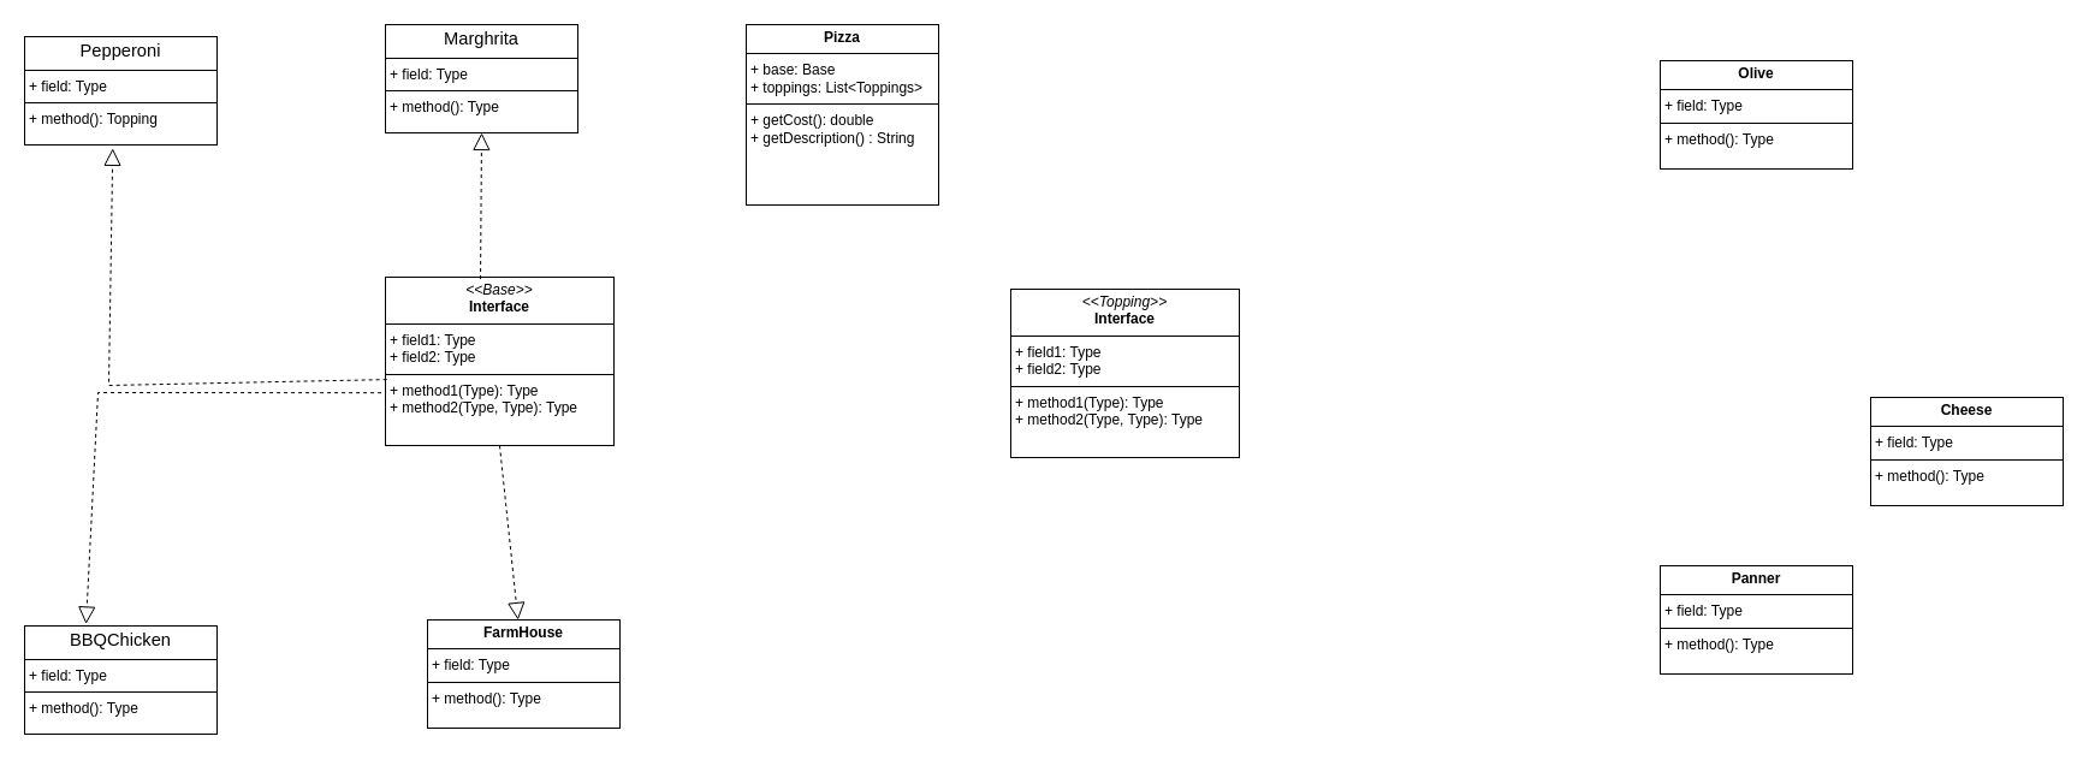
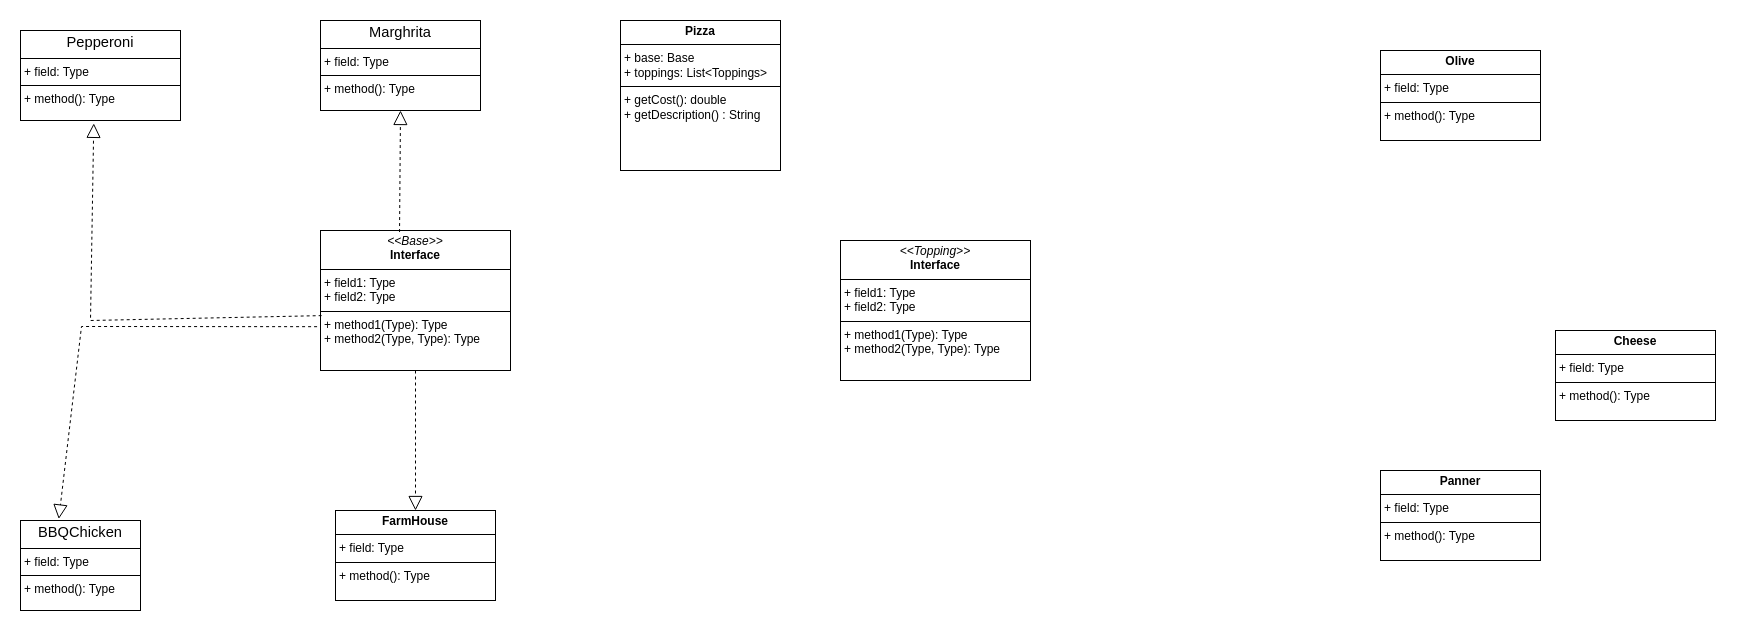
  <mxCell id="0" />
  <mxCell id="1" parent="0" />
  <mxCell id="2" value="&lt;p style=&quot;margin:0px;margin-top:4px;text-align:center;&quot;&gt;&lt;b&gt;Pizza&lt;/b&gt;&lt;/p&gt;&lt;hr size=&quot;1&quot; style=&quot;border-style:solid;&quot;&gt;&lt;p style=&quot;margin:0px;margin-left:4px;&quot;&gt;+ base: Base&lt;/p&gt;&lt;p style=&quot;margin:0px;margin-left:4px;&quot;&gt;+ toppings: List&amp;lt;Toppings&amp;gt;&lt;/p&gt;&lt;hr size=&quot;1&quot; style=&quot;border-style:solid;&quot;&gt;&lt;p style=&quot;margin:0px;margin-left:4px;&quot;&gt;+ getCost(): double&lt;/p&gt;&lt;p style=&quot;margin:0px;margin-left:4px;&quot;&gt;+ getDescription() : String&lt;/p&gt;" style="verticalAlign=top;align=left;overflow=fill;html=1;whiteSpace=wrap;" vertex="1" parent="1"><mxGeometry x="620" y="20" width="160" height="150" as="geometry" /></mxCell>
  <mxCell id="3" value="&lt;p style=&quot;margin:0px;margin-top:4px;text-align:center;&quot;&gt;&lt;i&gt;&amp;lt;&amp;lt;Base&amp;gt;&amp;gt;&lt;/i&gt;&lt;br&gt;&lt;b&gt;Interface&lt;/b&gt;&lt;/p&gt;&lt;hr size=&quot;1&quot; style=&quot;border-style:solid;&quot;&gt;&lt;p style=&quot;margin:0px;margin-left:4px;&quot;&gt;+ field1: Type&lt;br&gt;+ field2: Type&lt;/p&gt;&lt;hr size=&quot;1&quot; style=&quot;border-style:solid;&quot;&gt;&lt;p style=&quot;margin:0px;margin-left:4px;&quot;&gt;+ method1(Type): Type&lt;br&gt;+ method2(Type, Type): Type&lt;/p&gt;" style="verticalAlign=top;align=left;overflow=fill;html=1;whiteSpace=wrap;" vertex="1" parent="1"><mxGeometry y="230" width="190" height="140" as="geometry" x="320" /></mxCell>
  <mxCell id="4" value="&lt;p style=&quot;margin:0px;margin-top:4px;text-align:center;&quot;&gt;&lt;i&gt;&amp;lt;&amp;lt;Topping&amp;gt;&amp;gt;&lt;/i&gt;&lt;br&gt;&lt;b&gt;Interface&lt;/b&gt;&lt;/p&gt;&lt;hr size=&quot;1&quot; style=&quot;border-style:solid;&quot;&gt;&lt;p style=&quot;margin:0px;margin-left:4px;&quot;&gt;+ field1: Type&lt;br&gt;+ field2: Type&lt;/p&gt;&lt;hr size=&quot;1&quot; style=&quot;border-style:solid;&quot;&gt;&lt;p style=&quot;margin:0px;margin-left:4px;&quot;&gt;+ method1(Type): Type&lt;br&gt;+ method2(Type, Type): Type&lt;/p&gt;" style="verticalAlign=top;align=left;overflow=fill;html=1;whiteSpace=wrap;" vertex="1" parent="1"><mxGeometry x="840" y="240" width="190" height="140" as="geometry" /></mxCell>
- <mxCell id="5" value="&lt;p style=&quot;margin:0px;margin-top:4px;text-align:center;&quot;&gt;&lt;b&gt;FarmHouse&lt;/b&gt;&lt;/p&gt;&lt;hr size=&quot;1&quot; style=&quot;border-style:solid;&quot;&gt;&lt;p style=&quot;margin:0px;margin-left:4px;&quot;&gt;+ field: Type&lt;/p&gt;&lt;hr size=&quot;1&quot; style=&quot;border-style:solid;&quot;&gt;&lt;p style=&quot;margin:0px;margin-left:4px;&quot;&gt;+ method(): Type&lt;/p&gt;" style="verticalAlign=top;align=left;overflow=fill;html=1;whiteSpace=wrap;" vertex="1" parent="1"><mxGeometry x="355" y="515" width="160" height="90" as="geometry" /></mxCell>
+ <mxCell id="5" value="&lt;p style=&quot;margin:0px;margin-top:4px;text-align:center;&quot;&gt;&lt;b&gt;FarmHouse&lt;/b&gt;&lt;/p&gt;&lt;hr size=&quot;1&quot; style=&quot;border-style:solid;&quot;&gt;&lt;p style=&quot;margin:0px;margin-left:4px;&quot;&gt;+ field: Type&lt;/p&gt;&lt;hr size=&quot;1&quot; style=&quot;border-style:solid;&quot;&gt;&lt;p style=&quot;margin:0px;margin-left:4px;&quot;&gt;+ method(): Type&lt;/p&gt;" style="verticalAlign=top;align=left;overflow=fill;html=1;whiteSpace=wrap;" vertex="1" parent="1"><mxGeometry x="335" y="510" width="160" height="90" as="geometry" /></mxCell>
  <mxCell id="6" value="&lt;p style=&quot;margin:0px;margin-top:4px;text-align:center;&quot;&gt;&lt;font face=&quot;Arial, sans-serif&quot;&gt;&lt;span style=&quot;font-size: 14.667px; white-space-collapse: preserve;&quot;&gt;Marghrita&lt;/span&gt;&lt;/font&gt;&lt;/p&gt;&lt;hr size=&quot;1&quot; style=&quot;border-style:solid;&quot;&gt;&lt;p style=&quot;margin:0px;margin-left:4px;&quot;&gt;+ field: Type&lt;/p&gt;&lt;hr size=&quot;1&quot; style=&quot;border-style:solid;&quot;&gt;&lt;p style=&quot;margin:0px;margin-left:4px;&quot;&gt;+ method(): Type&lt;/p&gt;" style="verticalAlign=top;align=left;overflow=fill;html=1;whiteSpace=wrap;" vertex="1" parent="1"><mxGeometry y="20" width="160" height="90" as="geometry" x="320" /></mxCell>
- <mxCell id="7" value="&lt;p style=&quot;margin:0px;margin-top:4px;text-align:center;&quot;&gt;&lt;font face=&quot;Arial, sans-serif&quot;&gt;&lt;span style=&quot;font-size: 14.667px; white-space-collapse: preserve;&quot;&gt;Pepperoni&lt;/span&gt;&lt;/font&gt;&lt;/p&gt;&lt;hr size=&quot;1&quot; style=&quot;border-style:solid;&quot;&gt;&lt;p style=&quot;margin:0px;margin-left:4px;&quot;&gt;+ field: Type&lt;/p&gt;&lt;hr size=&quot;1&quot; style=&quot;border-style:solid;&quot;&gt;&lt;p style=&quot;margin:0px;margin-left:4px;&quot;&gt;+ method(): Topping&lt;/p&gt;" style="verticalAlign=top;align=left;overflow=fill;html=1;whiteSpace=wrap;" vertex="1" parent="1"><mxGeometry x="20" y="30" width="160" height="90" as="geometry" /></mxCell>
- <mxCell id="8" value="&lt;p style=&quot;margin:0px;margin-top:4px;text-align:center;&quot;&gt;&lt;font face=&quot;Arial, sans-serif&quot;&gt;&lt;span style=&quot;font-size: 14.667px; white-space-collapse: preserve;&quot;&gt;BBQChicken&lt;/span&gt;&lt;/font&gt;&lt;/p&gt;&lt;hr size=&quot;1&quot; style=&quot;border-style:solid;&quot;&gt;&lt;p style=&quot;margin:0px;margin-left:4px;&quot;&gt;+ field: Type&lt;/p&gt;&lt;hr size=&quot;1&quot; style=&quot;border-style:solid;&quot;&gt;&lt;p style=&quot;margin:0px;margin-left:4px;&quot;&gt;+ method(): Type&lt;/p&gt;" style="verticalAlign=top;align=left;overflow=fill;html=1;whiteSpace=wrap;" vertex="1" parent="1"><mxGeometry x="20" y="520" width="160" height="90" as="geometry" /></mxCell>
+ <mxCell id="7" value="&lt;p style=&quot;margin:0px;margin-top:4px;text-align:center;&quot;&gt;&lt;font face=&quot;Arial, sans-serif&quot;&gt;&lt;span style=&quot;font-size: 14.667px; white-space-collapse: preserve;&quot;&gt;Pepperoni&lt;/span&gt;&lt;/font&gt;&lt;/p&gt;&lt;hr size=&quot;1&quot; style=&quot;border-style:solid;&quot;&gt;&lt;p style=&quot;margin:0px;margin-left:4px;&quot;&gt;+ field: Type&lt;/p&gt;&lt;hr size=&quot;1&quot; style=&quot;border-style:solid;&quot;&gt;&lt;p style=&quot;margin:0px;margin-left:4px;&quot;&gt;+ method(): Type&lt;/p&gt;" style="verticalAlign=top;align=left;overflow=fill;html=1;whiteSpace=wrap;" vertex="1" parent="1"><mxGeometry x="20" y="30" width="160" height="90" as="geometry" /></mxCell>
+ <mxCell id="8" value="&lt;p style=&quot;margin:0px;margin-top:4px;text-align:center;&quot;&gt;&lt;font face=&quot;Arial, sans-serif&quot;&gt;&lt;span style=&quot;font-size: 14.667px; white-space-collapse: preserve;&quot;&gt;BBQChicken&lt;/span&gt;&lt;/font&gt;&lt;/p&gt;&lt;hr size=&quot;1&quot; style=&quot;border-style:solid;&quot;&gt;&lt;p style=&quot;margin:0px;margin-left:4px;&quot;&gt;+ field: Type&lt;/p&gt;&lt;hr size=&quot;1&quot; style=&quot;border-style:solid;&quot;&gt;&lt;p style=&quot;margin:0px;margin-left:4px;&quot;&gt;+ method(): Type&lt;/p&gt;" style="verticalAlign=top;align=left;overflow=fill;html=1;whiteSpace=wrap;" vertex="1" parent="1"><mxGeometry x="20" y="520" width="120" height="90" as="geometry" /></mxCell>
  <mxCell id="9" value="&lt;p style=&quot;margin:0px;margin-top:4px;text-align:center;&quot;&gt;&lt;b&gt;Olive&lt;/b&gt;&lt;/p&gt;&lt;hr size=&quot;1&quot; style=&quot;border-style:solid;&quot;&gt;&lt;p style=&quot;margin:0px;margin-left:4px;&quot;&gt;+ field: Type&lt;/p&gt;&lt;hr size=&quot;1&quot; style=&quot;border-style:solid;&quot;&gt;&lt;p style=&quot;margin:0px;margin-left:4px;&quot;&gt;+ method(): Type&lt;/p&gt;" style="verticalAlign=top;align=left;overflow=fill;html=1;whiteSpace=wrap;" vertex="1" parent="1"><mxGeometry x="1380" y="50" width="160" height="90" as="geometry" /></mxCell>
  <mxCell id="10" value="&lt;p style=&quot;margin:0px;margin-top:4px;text-align:center;&quot;&gt;&lt;b&gt;Cheese&lt;/b&gt;&lt;/p&gt;&lt;hr size=&quot;1&quot; style=&quot;border-style:solid;&quot;&gt;&lt;p style=&quot;margin:0px;margin-left:4px;&quot;&gt;+ field: Type&lt;/p&gt;&lt;hr size=&quot;1&quot; style=&quot;border-style:solid;&quot;&gt;&lt;p style=&quot;margin:0px;margin-left:4px;&quot;&gt;+ method(): Type&lt;/p&gt;" style="verticalAlign=top;align=left;overflow=fill;html=1;whiteSpace=wrap;" vertex="1" parent="1"><mxGeometry x="1555" y="330" width="160" height="90" as="geometry" /></mxCell>
  <mxCell id="11" value="&lt;p style=&quot;margin:0px;margin-top:4px;text-align:center;&quot;&gt;&lt;b&gt;Panner&lt;/b&gt;&lt;/p&gt;&lt;hr size=&quot;1&quot; style=&quot;border-style:solid;&quot;&gt;&lt;p style=&quot;margin:0px;margin-left:4px;&quot;&gt;+ field: Type&lt;/p&gt;&lt;hr size=&quot;1&quot; style=&quot;border-style:solid;&quot;&gt;&lt;p style=&quot;margin:0px;margin-left:4px;&quot;&gt;+ method(): Type&lt;/p&gt;" style="verticalAlign=top;align=left;overflow=fill;html=1;whiteSpace=wrap;" vertex="1" parent="1"><mxGeometry x="1380" y="470" width="160" height="90" as="geometry" /></mxCell>
  <mxCell id="12" value="" style="endArrow=block;dashed=1;endFill=0;endSize=12;html=1;rounded=0;entryX=0.5;entryY=1;entryDx=0;entryDy=0;exitX=0.416;exitY=0.011;exitDx=0;exitDy=0;exitPerimeter=0;" edge="1" parent="1" source="3" target="6"><mxGeometry width="160" relative="1" as="geometry"><mxPoint x="400" y="220" as="sourcePoint" /><mxPoint x="400" y="120" as="targetPoint" /></mxGeometry></mxCell>
  <mxCell id="13" value="" style="endArrow=block;dashed=1;endFill=0;endSize=12;html=1;rounded=0;exitX=0.5;exitY=1;exitDx=0;exitDy=0;" edge="1" parent="1" source="3" target="5"><mxGeometry width="160" relative="1" as="geometry"><mxPoint x="440" y="370" as="sourcePoint" /><mxPoint x="440" y="520" as="targetPoint" /></mxGeometry></mxCell>
  <mxCell id="14" value="" style="endArrow=block;dashed=1;endFill=0;endSize=12;html=1;rounded=0;entryX=0.458;entryY=1.032;entryDx=0;entryDy=0;entryPerimeter=0;exitX=0.006;exitY=0.608;exitDx=0;exitDy=0;exitPerimeter=0;" edge="1" parent="1" source="3" target="7"><mxGeometry width="160" relative="1" as="geometry"><mxPoint x="240" y="380" as="sourcePoint" /><mxPoint x="240" y="280" as="targetPoint" /><Array as="points"><mxPoint x="90" y="320" /></Array></mxGeometry></mxCell>
  <mxCell id="15" value="" style="endArrow=block;dashed=1;endFill=0;endSize=12;html=1;rounded=0;exitX=-0.018;exitY=0.687;exitDx=0;exitDy=0;entryX=0.319;entryY=-0.017;entryDx=0;entryDy=0;entryPerimeter=0;exitPerimeter=0;" edge="1" parent="1" source="3" target="8"><mxGeometry width="160" relative="1" as="geometry"><mxPoint x="230" y="290" as="sourcePoint" /><mxPoint x="230" y="430" as="targetPoint" /><Array as="points"><mxPoint x="81" y="326" /></Array></mxGeometry></mxCell>
